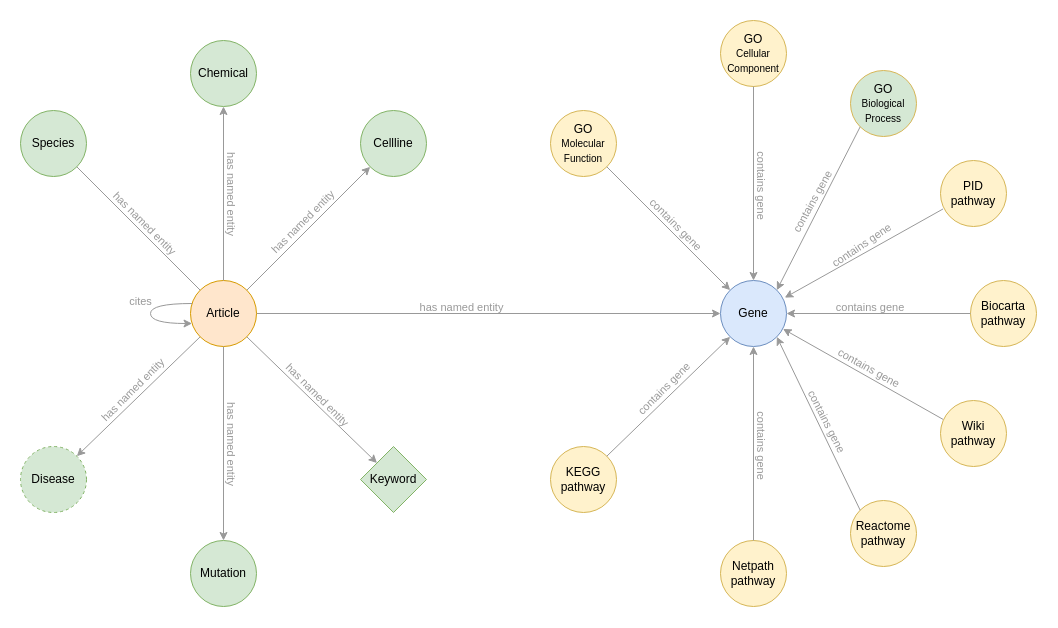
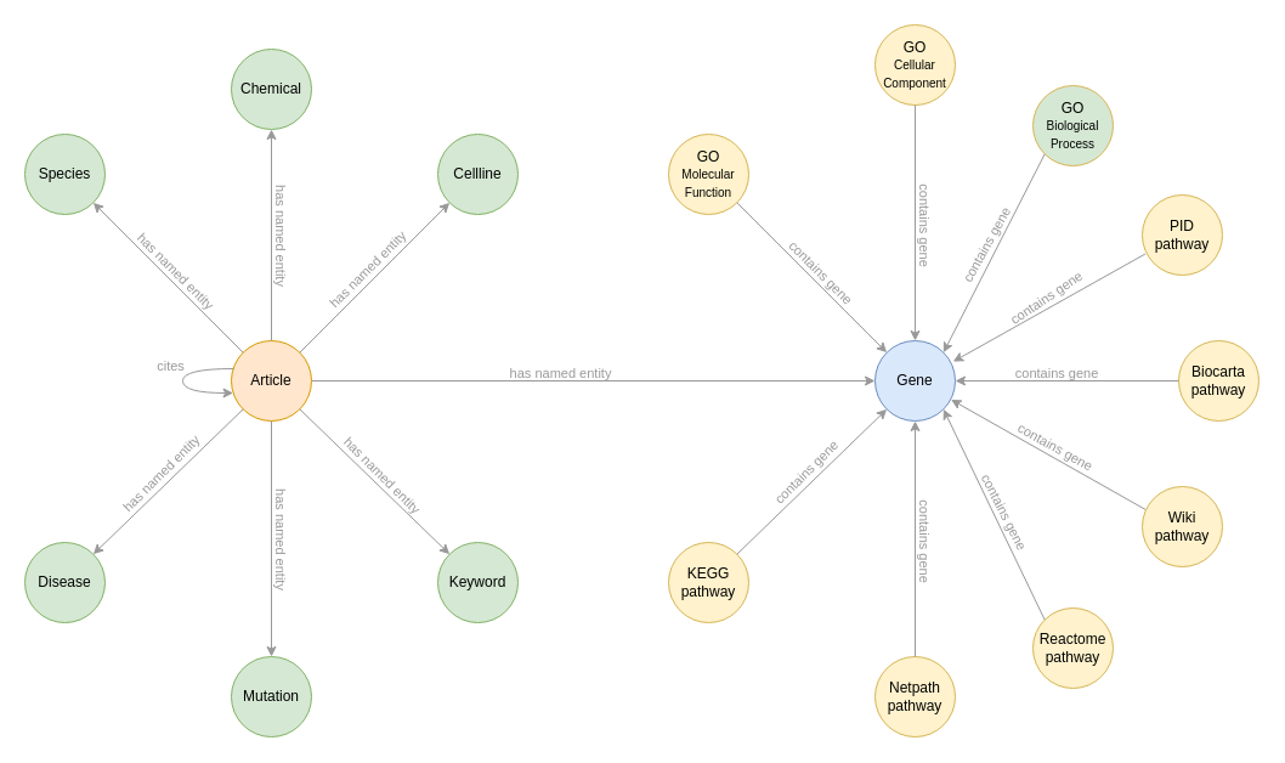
  <mxCell id="0" />
  <mxCell id="1" parent="0" />
  <mxCell id="2" style="edgeStyle=orthogonalEdgeStyle;rounded=0;orthogonalLoop=1;jettySize=auto;html=1;entryX=0;entryY=0.5;entryDx=0;entryDy=0;strokeColor=#999999;" parent="1" source="4" target="9" edge="1"><mxGeometry relative="1" as="geometry" /></mxCell>
  <mxCell id="3" value="&amp;nbsp;&amp;nbsp; has named entity&amp;nbsp;&amp;nbsp;&amp;nbsp; " style="edgeLabel;html=1;align=center;verticalAlign=bottom;resizable=0;points=[];labelBorderColor=none;labelBackgroundColor=none;fontColor=#999999;" parent="2" vertex="1" connectable="0"><mxGeometry x="-0.12" y="-2" relative="1" as="geometry"><mxPoint as="offset" /></mxGeometry></mxCell>
  <mxCell id="4" value="Article" style="ellipse;whiteSpace=wrap;html=1;aspect=fixed;fillColor=#ffe6cc;strokeColor=#d79b00;" parent="1" vertex="1"><mxGeometry x="190" y="280" width="66" height="66" as="geometry" /></mxCell>
  <mxCell id="5" value="&lt;div&gt;Species&lt;/div&gt;" style="ellipse;whiteSpace=wrap;html=1;aspect=fixed;fillColor=#d5e8d4;strokeColor=#82b366;" parent="1" vertex="1"><mxGeometry x="20" y="110" width="66" height="66" as="geometry" /></mxCell>
  <mxCell id="6" value="&lt;div&gt;Chemical&lt;/div&gt;" style="ellipse;whiteSpace=wrap;html=1;aspect=fixed;fillColor=#d5e8d4;strokeColor=#82b366;" parent="1" vertex="1"><mxGeometry x="190" y="40" width="66" height="66" as="geometry" /></mxCell>
  <mxCell id="7" value="Cellline" style="ellipse;whiteSpace=wrap;html=1;aspect=fixed;fillColor=#d5e8d4;strokeColor=#82b366;" parent="1" vertex="1"><mxGeometry x="360" y="110" width="66" height="66" as="geometry" /></mxCell>
- <mxCell id="8" value="Keyword" style="rhombus;whiteSpace=wrap;html=1;aspect=fixed;fillColor=#d5e8d4;strokeColor=#82b366;" parent="1" vertex="1"><mxGeometry x="360" y="446" width="66" height="66" as="geometry" /></mxCell>
+ <mxCell id="8" value="Keyword" style="ellipse;whiteSpace=wrap;html=1;aspect=fixed;fillColor=#d5e8d4;strokeColor=#82b366;" parent="1" vertex="1"><mxGeometry x="360" y="446" width="66" height="66" as="geometry" /></mxCell>
  <mxCell id="9" value="&lt;div&gt;Gene&lt;/div&gt;" style="ellipse;whiteSpace=wrap;html=1;aspect=fixed;fillColor=#dae8fc;strokeColor=#6c8ebf;" parent="1" vertex="1"><mxGeometry x="720" y="280" width="66" height="66" as="geometry" /></mxCell>
- <mxCell id="10" value="Disease" style="ellipse;whiteSpace=wrap;html=1;aspect=fixed;fillColor=#d5e8d4;strokeColor=#82b366;dashed=1;" parent="1" vertex="1"><mxGeometry x="20" y="446" width="66" height="66" as="geometry" /></mxCell>
+ <mxCell id="10" value="Disease" style="ellipse;whiteSpace=wrap;html=1;aspect=fixed;fillColor=#d5e8d4;strokeColor=#82b366;" parent="1" vertex="1"><mxGeometry x="20" y="446" width="66" height="66" as="geometry" /></mxCell>
  <mxCell id="11" style="edgeStyle=orthogonalEdgeStyle;rounded=0;orthogonalLoop=1;jettySize=auto;html=1;entryX=0.5;entryY=1;entryDx=0;entryDy=0;exitX=0.5;exitY=0;exitDx=0;exitDy=0;strokeColor=#999999;" parent="1" source="4" target="6" edge="1"><mxGeometry relative="1" as="geometry"><mxPoint x="266" y="323" as="sourcePoint" /><mxPoint x="531" y="323" as="targetPoint" /></mxGeometry></mxCell>
  <mxCell id="12" value="&amp;nbsp;&amp;nbsp; has named entity&amp;nbsp;&amp;nbsp;&amp;nbsp; " style="edgeLabel;html=1;align=center;verticalAlign=bottom;resizable=0;points=[];rotation=90;labelBorderColor=none;labelBackgroundColor=none;fontColor=#999999;" parent="11" vertex="1" connectable="0"><mxGeometry relative="1" as="geometry"><mxPoint as="offset" /></mxGeometry></mxCell>
- <mxCell id="13" style="rounded=0;orthogonalLoop=1;jettySize=auto;html=1;entryX=1;entryY=1;entryDx=0;entryDy=0;exitX=0;exitY=0;exitDx=0;exitDy=0;strokeColor=#999999;endArrow=none;" parent="1" source="4" target="5" edge="1"><mxGeometry relative="1" as="geometry"><mxPoint x="233" y="290" as="sourcePoint" /><mxPoint x="233" y="96" as="targetPoint" /></mxGeometry></mxCell>
+ <mxCell id="13" style="rounded=0;orthogonalLoop=1;jettySize=auto;html=1;entryX=1;entryY=1;entryDx=0;entryDy=0;exitX=0;exitY=0;exitDx=0;exitDy=0;strokeColor=#999999;" parent="1" source="4" target="5" edge="1"><mxGeometry relative="1" as="geometry"><mxPoint x="233" y="290" as="sourcePoint" /><mxPoint x="233" y="96" as="targetPoint" /></mxGeometry></mxCell>
  <mxCell id="14" value="&amp;nbsp;&amp;nbsp; has named entity&amp;nbsp;&amp;nbsp;&amp;nbsp; " style="edgeLabel;html=1;align=center;verticalAlign=bottom;resizable=0;points=[];rotation=45;labelBorderColor=none;labelBackgroundColor=none;fontColor=#999999;" parent="13" vertex="1" connectable="0"><mxGeometry relative="1" as="geometry"><mxPoint as="offset" /></mxGeometry></mxCell>
  <mxCell id="15" style="rounded=0;orthogonalLoop=1;jettySize=auto;html=1;entryX=0;entryY=1;entryDx=0;entryDy=0;exitX=1;exitY=0;exitDx=0;exitDy=0;strokeColor=#999999;" parent="1" source="4" target="7" edge="1"><mxGeometry relative="1" as="geometry"><mxPoint x="209.665" y="299.665" as="sourcePoint" /><mxPoint x="86.335" y="176.335" as="targetPoint" /></mxGeometry></mxCell>
  <mxCell id="16" value="&amp;nbsp;&amp;nbsp; has named entity&amp;nbsp;&amp;nbsp;&amp;nbsp; " style="edgeLabel;html=1;align=center;verticalAlign=bottom;resizable=0;points=[];rotation=315;labelBorderColor=none;labelBackgroundColor=none;fontColor=#999999;" parent="15" vertex="1" connectable="0"><mxGeometry relative="1" as="geometry"><mxPoint as="offset" /></mxGeometry></mxCell>
  <mxCell id="17" style="rounded=0;orthogonalLoop=1;jettySize=auto;html=1;entryX=1;entryY=0;entryDx=0;entryDy=0;exitX=0;exitY=1;exitDx=0;exitDy=0;strokeColor=#999999;" parent="1" source="4" target="10" edge="1"><mxGeometry relative="1" as="geometry"><mxPoint x="209.665" y="299.665" as="sourcePoint" /><mxPoint x="86.335" y="176.335" as="targetPoint" /></mxGeometry></mxCell>
  <mxCell id="18" value="&amp;nbsp;&amp;nbsp; has named entity&amp;nbsp;&amp;nbsp;&amp;nbsp; " style="edgeLabel;html=1;align=center;verticalAlign=bottom;resizable=0;points=[];rotation=315;labelBorderColor=none;labelBackgroundColor=none;fontColor=#999999;" parent="17" vertex="1" connectable="0"><mxGeometry relative="1" as="geometry"><mxPoint as="offset" /></mxGeometry></mxCell>
  <mxCell id="19" style="rounded=0;orthogonalLoop=1;jettySize=auto;html=1;entryX=0;entryY=0;entryDx=0;entryDy=0;exitX=1;exitY=1;exitDx=0;exitDy=0;strokeColor=#999999;" parent="1" source="4" target="8" edge="1"><mxGeometry relative="1" as="geometry"><mxPoint x="209.665" y="346.335" as="sourcePoint" /><mxPoint x="86.335" y="465.665" as="targetPoint" /></mxGeometry></mxCell>
  <mxCell id="20" value="&amp;nbsp;&amp;nbsp; has named entity&amp;nbsp;&amp;nbsp;&amp;nbsp; " style="edgeLabel;html=1;align=center;verticalAlign=bottom;resizable=0;points=[];rotation=45;labelBorderColor=none;labelBackgroundColor=none;fontColor=#999999;" parent="19" vertex="1" connectable="0"><mxGeometry relative="1" as="geometry"><mxPoint as="offset" /></mxGeometry></mxCell>
  <mxCell id="21" style="edgeStyle=orthogonalEdgeStyle;rounded=0;orthogonalLoop=1;jettySize=auto;html=1;curved=1;strokeColor=#999999;" parent="1" source="4" target="4" edge="1"><mxGeometry relative="1" as="geometry"><Array as="points"><mxPoint x="150" y="310" /></Array></mxGeometry></mxCell>
  <mxCell id="22" value="&lt;div&gt;cites&lt;/div&gt;" style="edgeLabel;html=1;align=center;verticalAlign=middle;resizable=0;points=[];labelBorderColor=none;labelBackgroundColor=none;fontColor=#999999;" parent="21" vertex="1" connectable="0"><mxGeometry x="-0.505" y="-1" relative="1" as="geometry"><mxPoint x="-26" y="-2" as="offset" /></mxGeometry></mxCell>
  <mxCell id="23" value="&lt;div&gt;GO&lt;/div&gt;&lt;div&gt;&lt;span&gt;&lt;font style=&quot;font-size: 10px;&quot;&gt;Molecular Function&lt;/font&gt;&lt;/span&gt;&lt;/div&gt;" style="ellipse;whiteSpace=wrap;html=1;aspect=fixed;fillColor=#fff2cc;strokeColor=#d6b656;" parent="1" vertex="1"><mxGeometry x="550" y="110" width="66" height="66" as="geometry" /></mxCell>
  <mxCell id="24" style="rounded=0;orthogonalLoop=1;jettySize=auto;html=1;entryX=1;entryY=1;entryDx=0;entryDy=0;exitX=0;exitY=0;exitDx=0;exitDy=0;startArrow=classic;startFill=1;endArrow=none;endFill=0;strokeColor=#999999;" parent="1" source="9" target="23" edge="1"><mxGeometry relative="1" as="geometry"><mxPoint x="733.335" y="263.335" as="sourcePoint" /><mxPoint x="610.005" y="140.005" as="targetPoint" /></mxGeometry></mxCell>
  <mxCell id="25" value="&amp;nbsp;&amp;nbsp; contains gene&amp;nbsp;&amp;nbsp; " style="edgeLabel;html=1;align=center;verticalAlign=bottom;resizable=0;points=[];rotation=45;labelBorderColor=none;labelBackgroundColor=none;fontColor=#999999;" parent="24" vertex="1" connectable="0"><mxGeometry relative="1" as="geometry"><mxPoint as="offset" /></mxGeometry></mxCell>
  <mxCell id="26" value="&lt;div&gt;Biocarta&lt;/div&gt;&lt;div&gt;pathway&lt;br&gt;&lt;/div&gt;" style="ellipse;whiteSpace=wrap;html=1;aspect=fixed;fillColor=#fff2cc;strokeColor=#d6b656;" parent="1" vertex="1"><mxGeometry x="970" y="280" width="66" height="66" as="geometry" /></mxCell>
  <mxCell id="27" value="&lt;div&gt;GO&lt;/div&gt;&lt;div&gt;&lt;span&gt;&lt;font style=&quot;font-size: 10px;&quot;&gt;Cellular Component&lt;/font&gt;&lt;/span&gt;&lt;/div&gt;" style="ellipse;whiteSpace=wrap;html=1;aspect=fixed;fillColor=#fff2cc;strokeColor=#d6b656;" parent="1" vertex="1"><mxGeometry x="720" y="20" width="66" height="66" as="geometry" /></mxCell>
  <mxCell id="28" value="&lt;div&gt;GO&lt;/div&gt;&lt;div&gt;&lt;span&gt;&lt;font style=&quot;font-size: 10px;&quot;&gt;Biological Process&lt;/font&gt;&lt;/span&gt;&lt;/div&gt;" style="ellipse;whiteSpace=wrap;html=1;aspect=fixed;fillColor=#d5e8d4;strokeColor=#d6b656;" parent="1" vertex="1"><mxGeometry x="850" y="70" width="66" height="66" as="geometry" /></mxCell>
  <mxCell id="29" value="&lt;div&gt;Netpath&lt;/div&gt;&lt;div&gt;pathway&lt;br&gt;&lt;/div&gt;" style="ellipse;whiteSpace=wrap;html=1;aspect=fixed;fillColor=#fff2cc;strokeColor=#d6b656;" parent="1" vertex="1"><mxGeometry x="720" y="540" width="66" height="66" as="geometry" /></mxCell>
  <mxCell id="30" value="&lt;div&gt;Reactome&lt;/div&gt;&lt;div&gt;pathway&lt;br&gt;&lt;/div&gt;" style="ellipse;whiteSpace=wrap;html=1;aspect=fixed;fillColor=#fff2cc;strokeColor=#d6b656;" parent="1" vertex="1"><mxGeometry x="850" y="500" width="66" height="66" as="geometry" /></mxCell>
  <mxCell id="31" style="edgeStyle=orthogonalEdgeStyle;rounded=0;orthogonalLoop=1;jettySize=auto;html=1;entryX=0.5;entryY=0;entryDx=0;entryDy=0;exitX=0.5;exitY=1;exitDx=0;exitDy=0;startArrow=classic;startFill=1;endArrow=none;endFill=0;strokeColor=#999999;" parent="1" source="9" target="29" edge="1"><mxGeometry relative="1" as="geometry"><mxPoint x="630" y="400" as="sourcePoint" /><mxPoint x="752.57" y="346" as="targetPoint" /></mxGeometry></mxCell>
  <mxCell id="32" value="&amp;nbsp;&amp;nbsp; contains gene&amp;nbsp;&amp;nbsp; " style="edgeLabel;html=1;align=center;verticalAlign=bottom;resizable=0;points=[];rotation=90;labelBorderColor=none;labelBackgroundColor=none;fontColor=#999999;" parent="31" vertex="1" connectable="0"><mxGeometry relative="1" as="geometry"><mxPoint as="offset" /></mxGeometry></mxCell>
  <mxCell id="33" value="&lt;div&gt;KEGG&lt;/div&gt;&lt;div&gt;pathway&lt;br&gt;&lt;/div&gt;" style="ellipse;whiteSpace=wrap;html=1;aspect=fixed;fillColor=#fff2cc;strokeColor=#d6b656;" parent="1" vertex="1"><mxGeometry x="550" y="446" width="66" height="66" as="geometry" /></mxCell>
  <mxCell id="34" value="Mutation" style="ellipse;whiteSpace=wrap;html=1;aspect=fixed;fillColor=#d5e8d4;strokeColor=#82b366;" parent="1" vertex="1"><mxGeometry x="190" y="540" width="66" height="66" as="geometry" /></mxCell>
  <mxCell id="35" style="edgeStyle=orthogonalEdgeStyle;rounded=0;orthogonalLoop=1;jettySize=auto;html=1;entryX=0.5;entryY=0;entryDx=0;entryDy=0;exitX=0.5;exitY=1;exitDx=0;exitDy=0;strokeColor=#999999;" parent="1" source="4" target="34" edge="1"><mxGeometry relative="1" as="geometry"><mxPoint x="233" y="290" as="sourcePoint" /><mxPoint x="233" y="96" as="targetPoint" /></mxGeometry></mxCell>
  <mxCell id="36" value="&amp;nbsp;&amp;nbsp; has named entity&amp;nbsp;&amp;nbsp;&amp;nbsp; " style="edgeLabel;html=1;align=center;verticalAlign=bottom;resizable=0;points=[];rotation=90;labelBorderColor=none;labelBackgroundColor=none;fontColor=#999999;" parent="35" vertex="1" connectable="0"><mxGeometry relative="1" as="geometry"><mxPoint as="offset" /></mxGeometry></mxCell>
  <mxCell id="37" style="rounded=0;orthogonalLoop=1;jettySize=auto;html=1;entryX=1;entryY=0;entryDx=0;entryDy=0;exitX=0;exitY=1;exitDx=0;exitDy=0;startArrow=classic;startFill=1;endArrow=none;endFill=0;strokeColor=#999999;" parent="1" source="9" target="33" edge="1"><mxGeometry relative="1" as="geometry"><mxPoint x="719.995" y="340.005" as="sourcePoint" /><mxPoint x="596.665" y="459.335" as="targetPoint" /></mxGeometry></mxCell>
  <mxCell id="38" value="&amp;nbsp;&amp;nbsp; contains gene&amp;nbsp;&amp;nbsp; " style="edgeLabel;html=1;align=center;verticalAlign=bottom;resizable=0;points=[];rotation=315;labelBorderColor=none;labelBackgroundColor=none;fontColor=#999999;" parent="37" vertex="1" connectable="0"><mxGeometry relative="1" as="geometry"><mxPoint as="offset" /></mxGeometry></mxCell>
  <mxCell id="39" style="rounded=0;orthogonalLoop=1;jettySize=auto;html=1;entryX=0;entryY=0;entryDx=0;entryDy=0;exitX=1;exitY=1;exitDx=0;exitDy=0;startArrow=classic;startFill=1;endArrow=none;endFill=0;strokeColor=#999999;" parent="1" source="9" target="30" edge="1"><mxGeometry relative="1" as="geometry"><mxPoint x="770.005" y="346.005" as="sourcePoint" /><mxPoint x="893.335" y="465.335" as="targetPoint" /></mxGeometry></mxCell>
  <mxCell id="40" value="&amp;nbsp;&amp;nbsp; contains gene&amp;nbsp;&amp;nbsp; " style="edgeLabel;html=1;align=center;verticalAlign=bottom;resizable=0;points=[];rotation=63;labelBorderColor=none;labelBackgroundColor=none;fontColor=#999999;" parent="39" vertex="1" connectable="0"><mxGeometry relative="1" as="geometry"><mxPoint as="offset" /></mxGeometry></mxCell>
  <mxCell id="41" style="edgeStyle=orthogonalEdgeStyle;rounded=0;orthogonalLoop=1;jettySize=auto;html=1;entryX=0;entryY=0.5;entryDx=0;entryDy=0;exitX=1;exitY=0.5;exitDx=0;exitDy=0;startArrow=classic;startFill=1;endArrow=none;endFill=0;strokeColor=#999999;" parent="1" source="9" target="26" edge="1"><mxGeometry relative="1" as="geometry"><mxPoint x="790" y="270" as="sourcePoint" /><mxPoint x="730" y="323" as="targetPoint" /></mxGeometry></mxCell>
  <mxCell id="42" value="&amp;nbsp;&amp;nbsp; contains gene&amp;nbsp;&amp;nbsp; " style="edgeLabel;html=1;align=center;verticalAlign=bottom;resizable=0;points=[];labelBorderColor=none;labelBackgroundColor=none;fontColor=#999999;" parent="41" vertex="1" connectable="0"><mxGeometry x="-0.12" y="-2" relative="1" as="geometry"><mxPoint as="offset" /></mxGeometry></mxCell>
  <mxCell id="43" style="rounded=0;orthogonalLoop=1;jettySize=auto;html=1;entryX=0;entryY=1;entryDx=0;entryDy=0;exitX=1;exitY=0;exitDx=0;exitDy=0;startArrow=classic;startFill=1;endArrow=none;endFill=0;strokeColor=#999999;" parent="1" source="9" target="28" edge="1"><mxGeometry relative="1" as="geometry"><mxPoint x="740.005" y="299.335" as="sourcePoint" /><mxPoint x="863.335" y="176.005" as="targetPoint" /></mxGeometry></mxCell>
  <mxCell id="44" value="&amp;nbsp;&amp;nbsp; contains gene&amp;nbsp;&amp;nbsp; " style="edgeLabel;html=1;align=center;verticalAlign=bottom;resizable=0;points=[];rotation=299;labelBorderColor=none;labelBackgroundColor=none;fontColor=#999999;" parent="43" vertex="1" connectable="0"><mxGeometry relative="1" as="geometry"><mxPoint as="offset" /></mxGeometry></mxCell>
  <mxCell id="45" style="edgeStyle=orthogonalEdgeStyle;rounded=0;orthogonalLoop=1;jettySize=auto;html=1;entryX=0.5;entryY=1;entryDx=0;entryDy=0;exitX=0.5;exitY=0;exitDx=0;exitDy=0;startArrow=classic;startFill=1;endArrow=none;endFill=0;strokeColor=#999999;" parent="1" source="9" target="27" edge="1"><mxGeometry relative="1" as="geometry"><mxPoint x="720" y="200" as="sourcePoint" /><mxPoint x="790" y="86" as="targetPoint" /></mxGeometry></mxCell>
  <mxCell id="46" value="&amp;nbsp;&amp;nbsp; contains gene&amp;nbsp;&amp;nbsp; " style="edgeLabel;html=1;align=center;verticalAlign=bottom;resizable=0;points=[];rotation=90;labelBorderColor=none;labelBackgroundColor=none;fontColor=#999999;" parent="45" vertex="1" connectable="0"><mxGeometry relative="1" as="geometry"><mxPoint as="offset" /></mxGeometry></mxCell>
  <mxCell id="47" value="&lt;div&gt;PID&lt;/div&gt;&lt;div&gt;pathway&lt;br&gt;&lt;/div&gt;" style="ellipse;whiteSpace=wrap;html=1;aspect=fixed;fillColor=#fff2cc;strokeColor=#d6b656;" parent="1" vertex="1"><mxGeometry x="940" y="160" width="66" height="66" as="geometry" /></mxCell>
  <mxCell id="48" style="rounded=0;orthogonalLoop=1;jettySize=auto;html=1;entryX=0.039;entryY=0.734;entryDx=0;entryDy=0;exitX=0.974;exitY=0.26;exitDx=0;exitDy=0;exitPerimeter=0;entryPerimeter=0;startArrow=classic;startFill=1;endArrow=none;endFill=0;strokeColor=#999999;" parent="1" source="9" target="47" edge="1"><mxGeometry relative="1" as="geometry"><mxPoint x="739.665" y="299.665" as="sourcePoint" /><mxPoint x="616.335" y="176.335" as="targetPoint" /></mxGeometry></mxCell>
  <mxCell id="49" value="&amp;nbsp;&amp;nbsp; contains gene&amp;nbsp;&amp;nbsp; " style="edgeLabel;html=1;align=center;verticalAlign=bottom;resizable=0;points=[];rotation=326;labelBorderColor=none;labelBackgroundColor=none;fontColor=#999999;" parent="48" vertex="1" connectable="0"><mxGeometry relative="1" as="geometry"><mxPoint as="offset" /></mxGeometry></mxCell>
  <mxCell id="50" value="&lt;div&gt;Wiki&lt;/div&gt;&lt;div&gt;pathway&lt;br&gt;&lt;/div&gt;" style="ellipse;whiteSpace=wrap;html=1;aspect=fixed;fillColor=#fff2cc;strokeColor=#d6b656;" parent="1" vertex="1"><mxGeometry x="940" y="400" width="66" height="66" as="geometry" /></mxCell>
  <mxCell id="51" style="rounded=0;orthogonalLoop=1;jettySize=auto;html=1;entryX=0.039;entryY=0.286;entryDx=0;entryDy=0;exitX=0.948;exitY=0.734;exitDx=0;exitDy=0;exitPerimeter=0;entryPerimeter=0;startArrow=classic;startFill=1;endArrow=none;endFill=0;strokeColor=#999999;" parent="1" source="9" target="50" edge="1"><mxGeometry relative="1" as="geometry"><mxPoint x="794.284" y="307.16" as="sourcePoint" /><mxPoint x="950" y="203" as="targetPoint" /></mxGeometry></mxCell>
  <mxCell id="52" value="&amp;nbsp;&amp;nbsp; contains gene&amp;nbsp;&amp;nbsp; " style="edgeLabel;html=1;align=center;verticalAlign=bottom;resizable=0;points=[];rotation=29;labelBorderColor=none;labelBackgroundColor=none;fontColor=#999999;" parent="51" vertex="1" connectable="0"><mxGeometry relative="1" as="geometry"><mxPoint as="offset" /></mxGeometry></mxCell>
